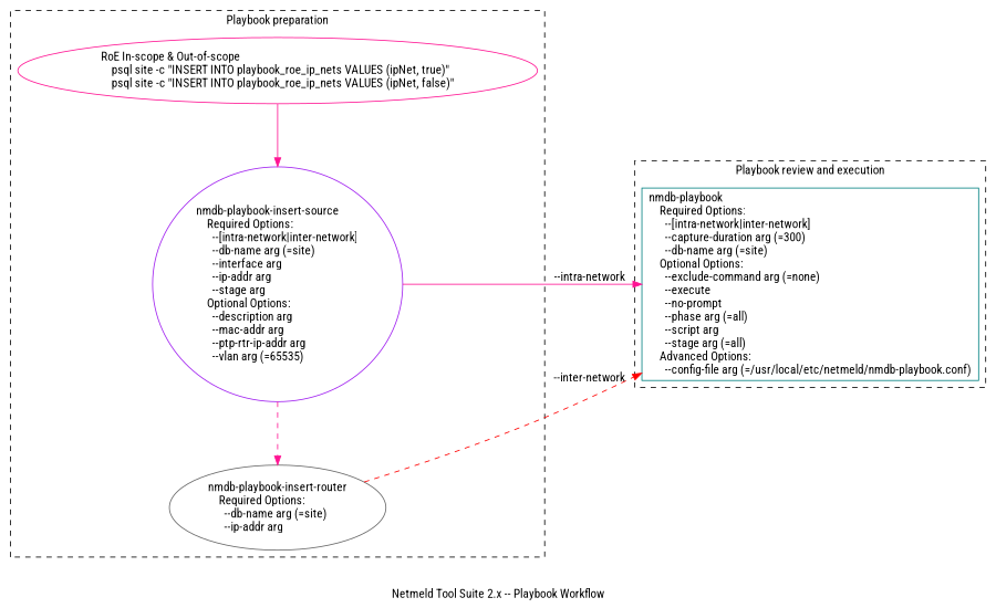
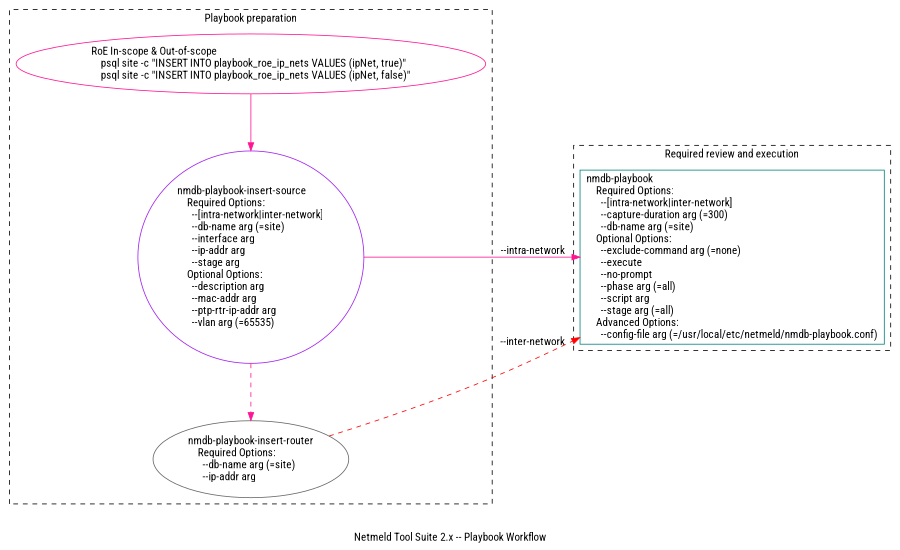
  digraph {
    label="Netmeld Tool Suite 2.x -- Playbook Workflow"
    newrank=true
    nodesep=0.5
    rankdir=LR
    ranksep=0.5
    splines=spline
    fontname="Roboto Condensed"
    node [shape=ellipse fontname="Roboto Condensed"]
    edge [color=deeppink style=solid fontname="Roboto Condensed"]
    n1 [label="RoE In-scope & Out-of-scope\l    psql site -c \"INSERT INTO playbook_roe_ip_nets VALUES (ipNet, true)\"\l    psql site -c \"INSERT INTO playbook_roe_ip_nets VALUES (ipNet, false)\"" color=deeppink]
    n2 [label="nmdb-playbook-insert-source\l    Required Options:\l      --[intra-network|inter-network]\l      --db-name arg (=site)\l      --interface arg\l      --ip-addr arg\l      --stage arg\l    Optional Options:\l      --description arg\l      --mac-addr arg\l      --ptp-rtr-ip-addr arg\l      --vlan arg (=65535)\l" color=purple]
    n3 [label="nmdb-playbook-insert-router\l    Required Options:\l      --db-name arg (=site)\l      --ip-addr arg\l" color=gray40]
    n4 [label="nmdb-playbook\l    Required Options:\l      --[intra-network|inter-network]\l      --capture-duration arg (=300)\l      --db-name arg (=site)\l    Optional Options:\l      --exclude-command arg (=none)\l      --execute\l      --no-prompt\l      --phase arg (=all)\l      --script arg\l      --stage arg (=all)\l    Advanced Options:\l      --config-file arg (=/usr/local/etc/netmeld/nmdb-playbook.conf)\l" shape=box color=teal]
    subgraph cluster_1 {
      label="Playbook preparation"
      rank=same
      style=dashed
      n1
      n2
      n3
    }
    subgraph cluster_2 {
-     label="Playbook review and execution"
+     label="Required review and execution"
      style=dashed
      n4
    }
    n1 -> n2 [constraint=no]
    n1 -> n4 [style=invis color=""]
    n2 -> n3 [constraint=no style=dashed]
    n2 -> n4 [label="--intra-network"]
    n3 -> n4 [label="--inter-network" color=red style=dashed]
  }
